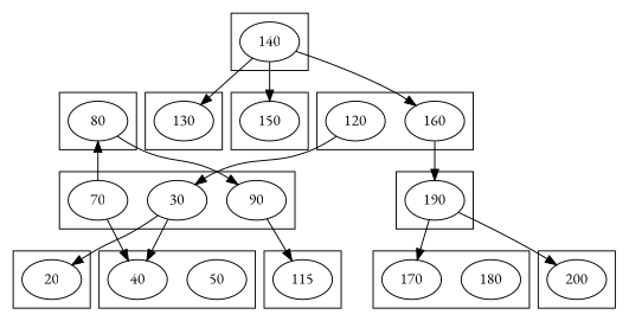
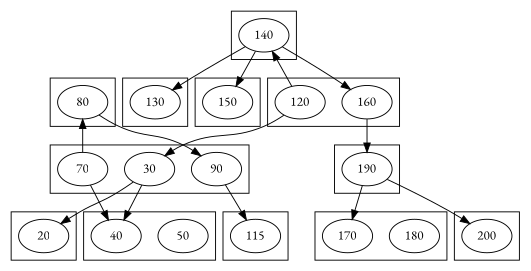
  digraph {
    fontname="EB Garamond"
    node [fontname="EB Garamond"]
    edge [fontname="EB Garamond"]
    20
    50
    40
    80
    115
    190
    30
    70
    90
    130
    150
    140
    180
    170
    200
    120
    160
    subgraph cluster_1 {
      20
    }
    subgraph cluster_2 {
      50
      40
    }
    subgraph cluster_3 {
      80
    }
    subgraph cluster_4 {
      115
    }
    subgraph cluster_5 {
      190
    }
    subgraph cluster_6 {
      30
      70
      90
    }
    subgraph cluster_7 {
      130
    }
    subgraph cluster_8 {
      150
    }
    subgraph cluster_9 {
      140
    }
    subgraph cluster_10 {
      180
      170
    }
    subgraph cluster_11 {
      200
    }
    subgraph cluster_12 {
      120
      160
    }
    80 -> 90
    190 -> 170
    190 -> 200
    30 -> 20
    30 -> 40
    70 -> 40
    70 -> 80
    90 -> 115
    140 -> 130
    140 -> 150
    140 -> 160
    120 -> 30
+   120 -> 140
    160 -> 190
  }
